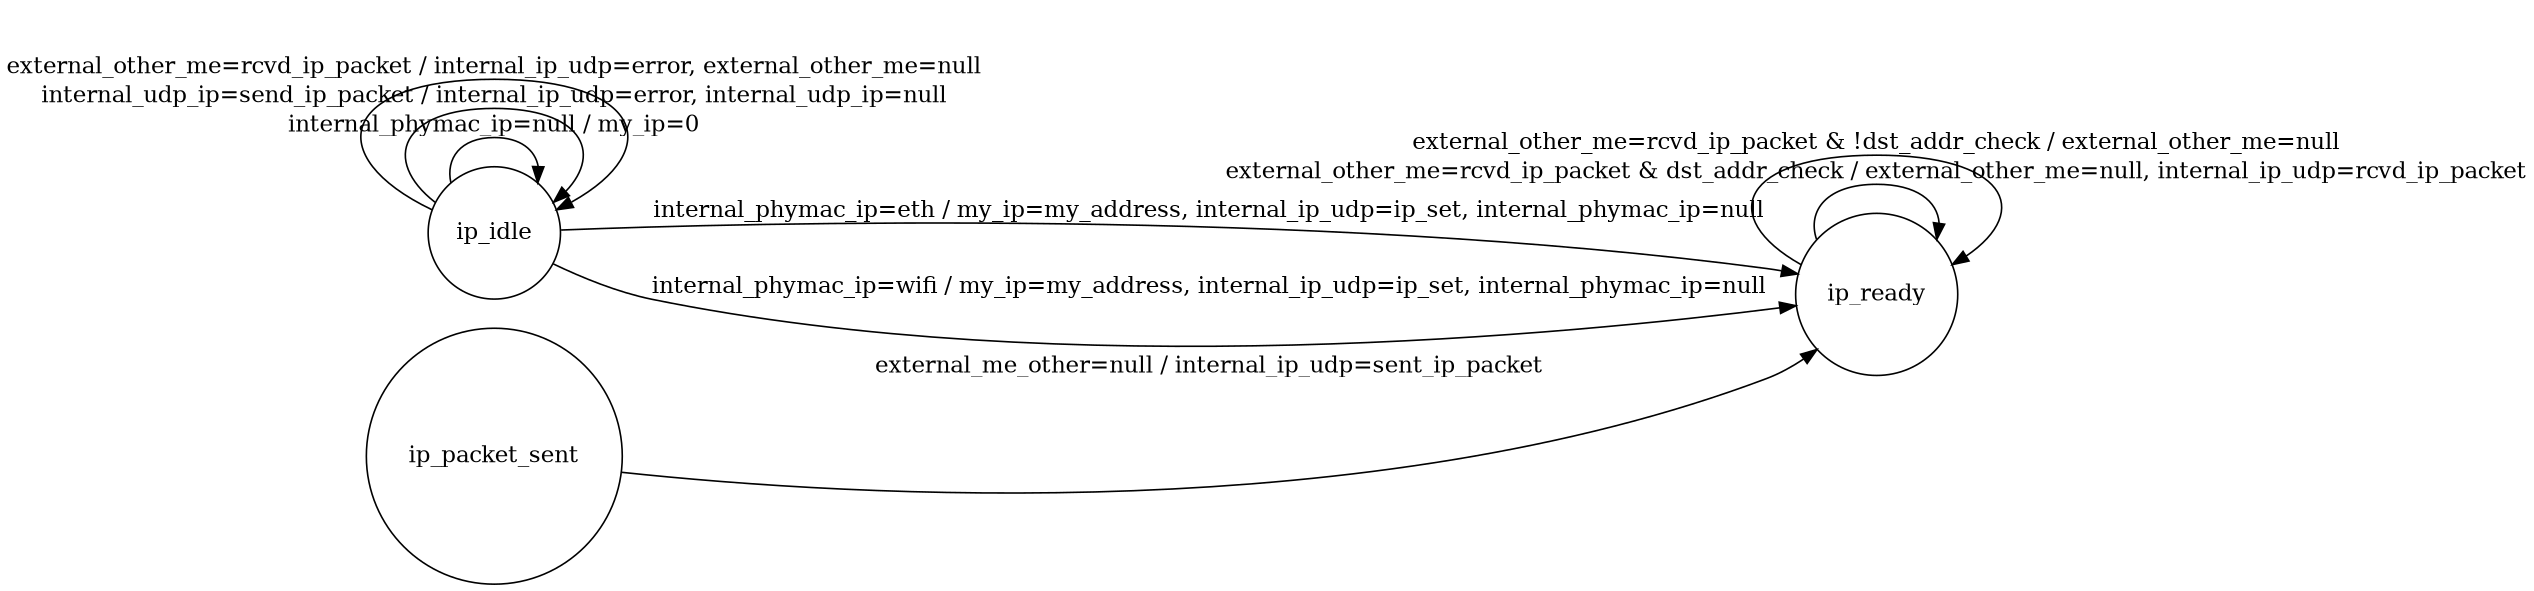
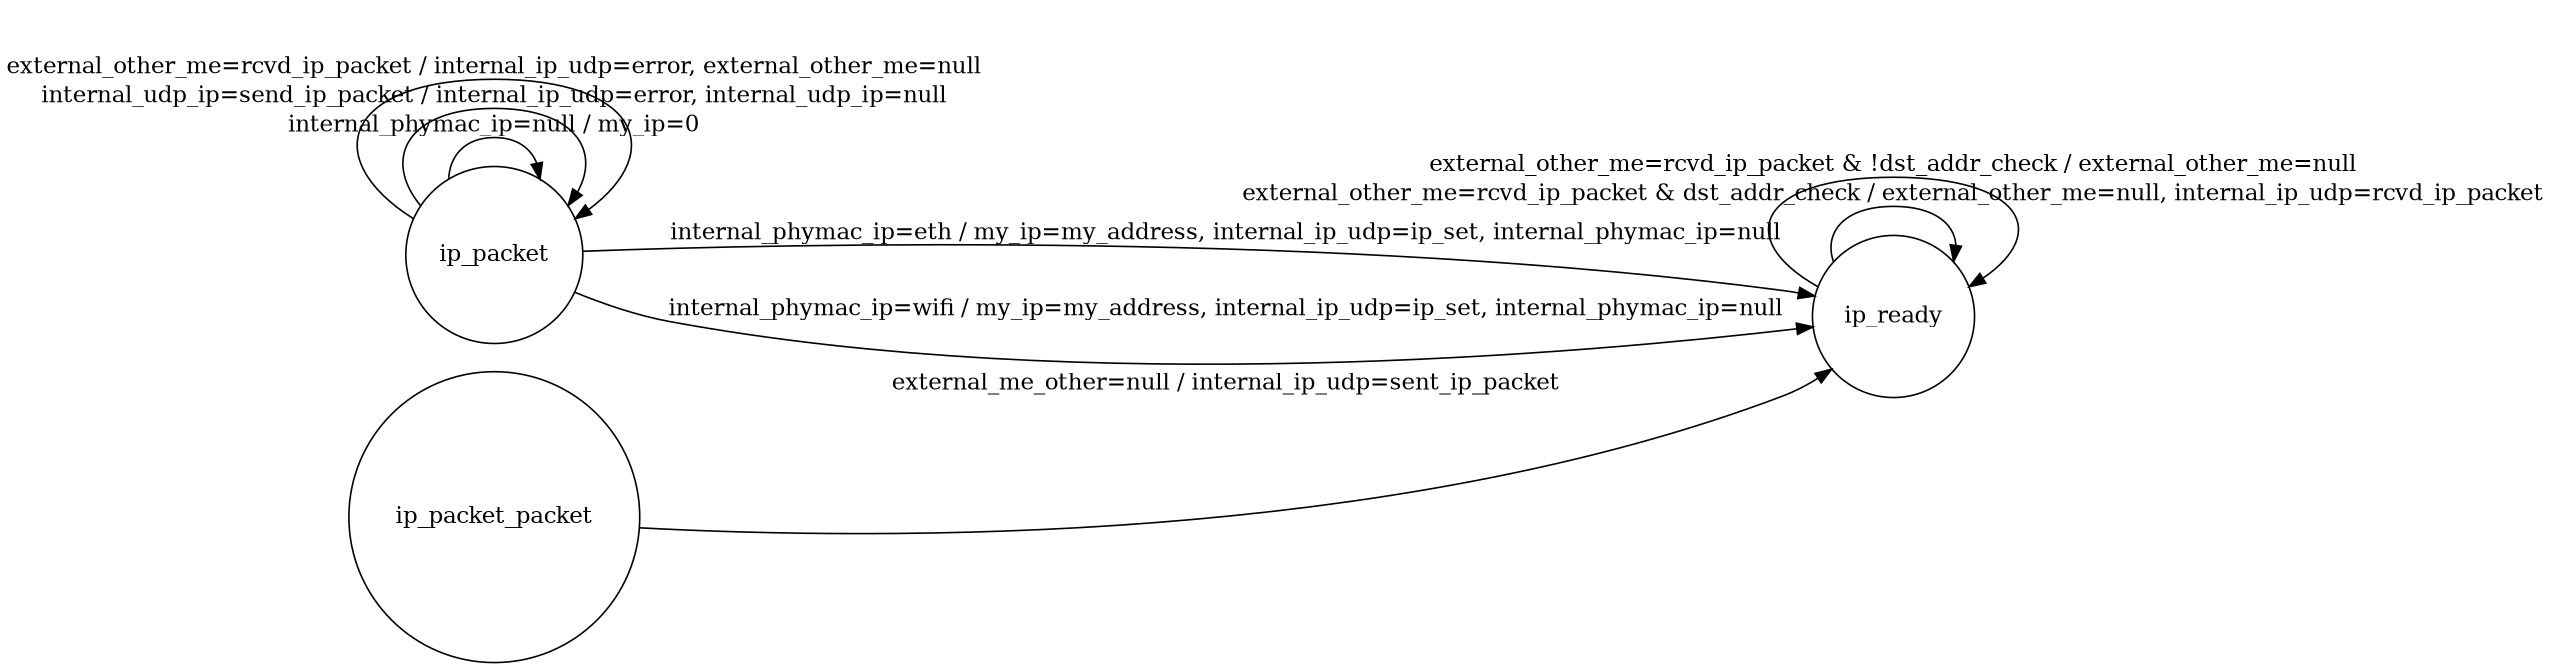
  digraph {
    rankdir=LR
    node [shape=circle]
-   n1 [label=ip_idle]
+   n1 [label=ip_packet]
    n2 [label=ip_ready]
-   n3 [label=ip_packet_sent]
+   n3 [label=ip_packet_packet]
    n1 -> n1 [label="internal_phymac_ip=null / my_ip=0"]
    n1 -> n1 [label="internal_udp_ip=send_ip_packet / internal_ip_udp=error, internal_udp_ip=null"]
    n1 -> n1 [label="external_other_me=rcvd_ip_packet / internal_ip_udp=error, external_other_me=null"]
    n1 -> n2 [label="internal_phymac_ip=eth / my_ip=my_address, internal_ip_udp=ip_set, internal_phymac_ip=null"]
    n1 -> n2 [label="internal_phymac_ip=wifi / my_ip=my_address, internal_ip_udp=ip_set, internal_phymac_ip=null"]
    n2 -> n2 [label="external_other_me=rcvd_ip_packet & dst_addr_check / external_other_me=null, internal_ip_udp=rcvd_ip_packet"]
    n2 -> n2 [label="external_other_me=rcvd_ip_packet & !dst_addr_check / external_other_me=null"]
    n3 -> n2 [label="external_me_other=null / internal_ip_udp=sent_ip_packet"]
  }
